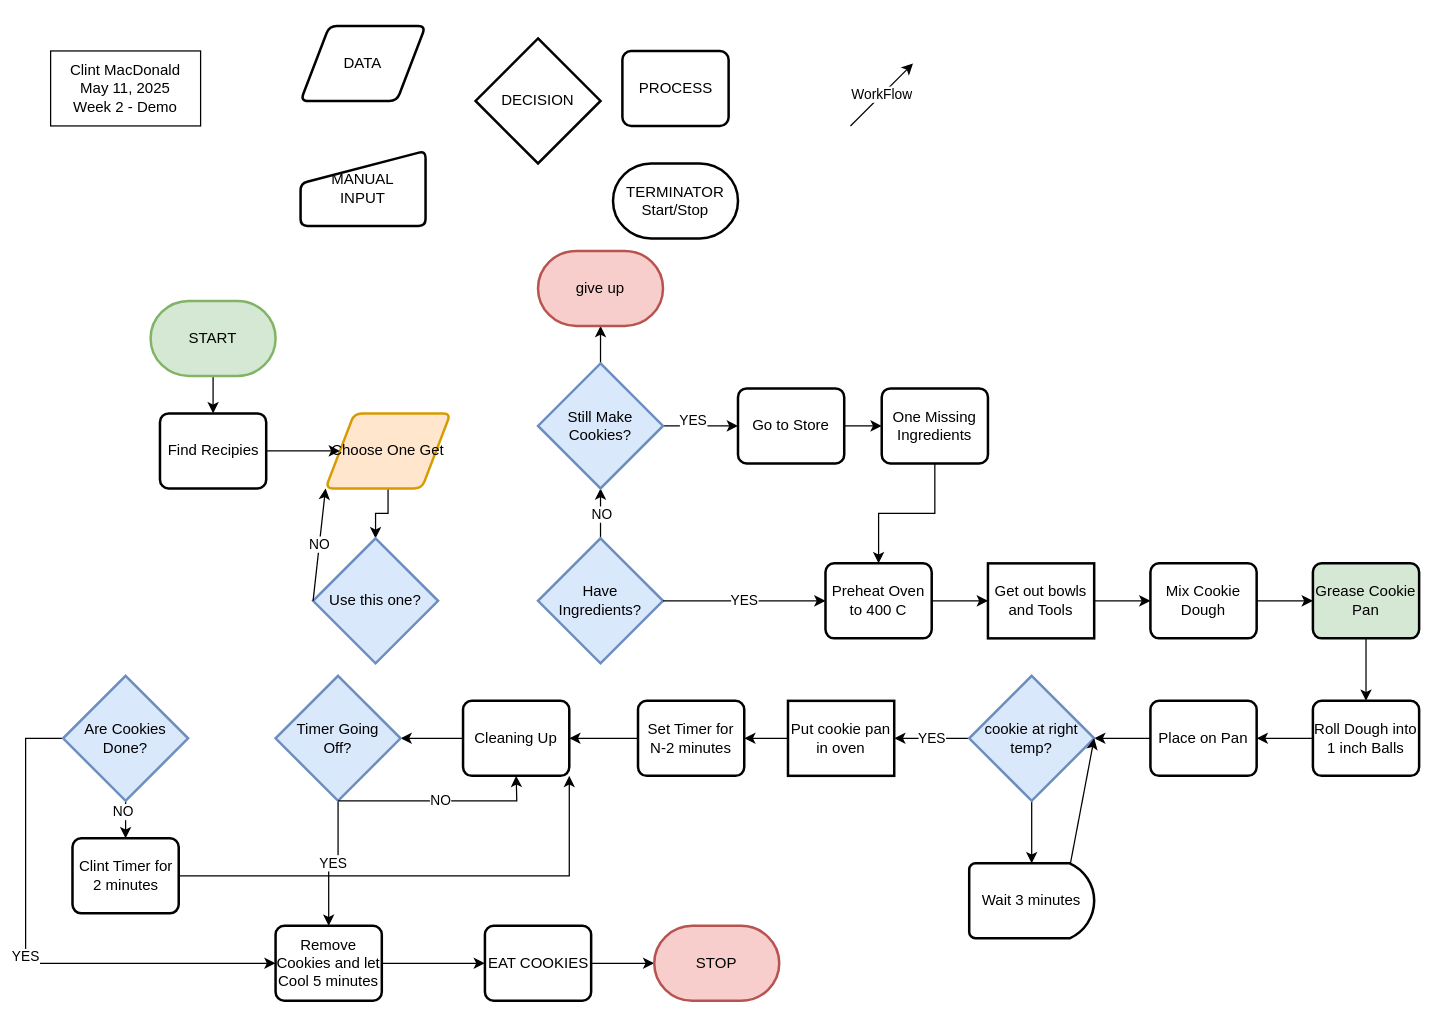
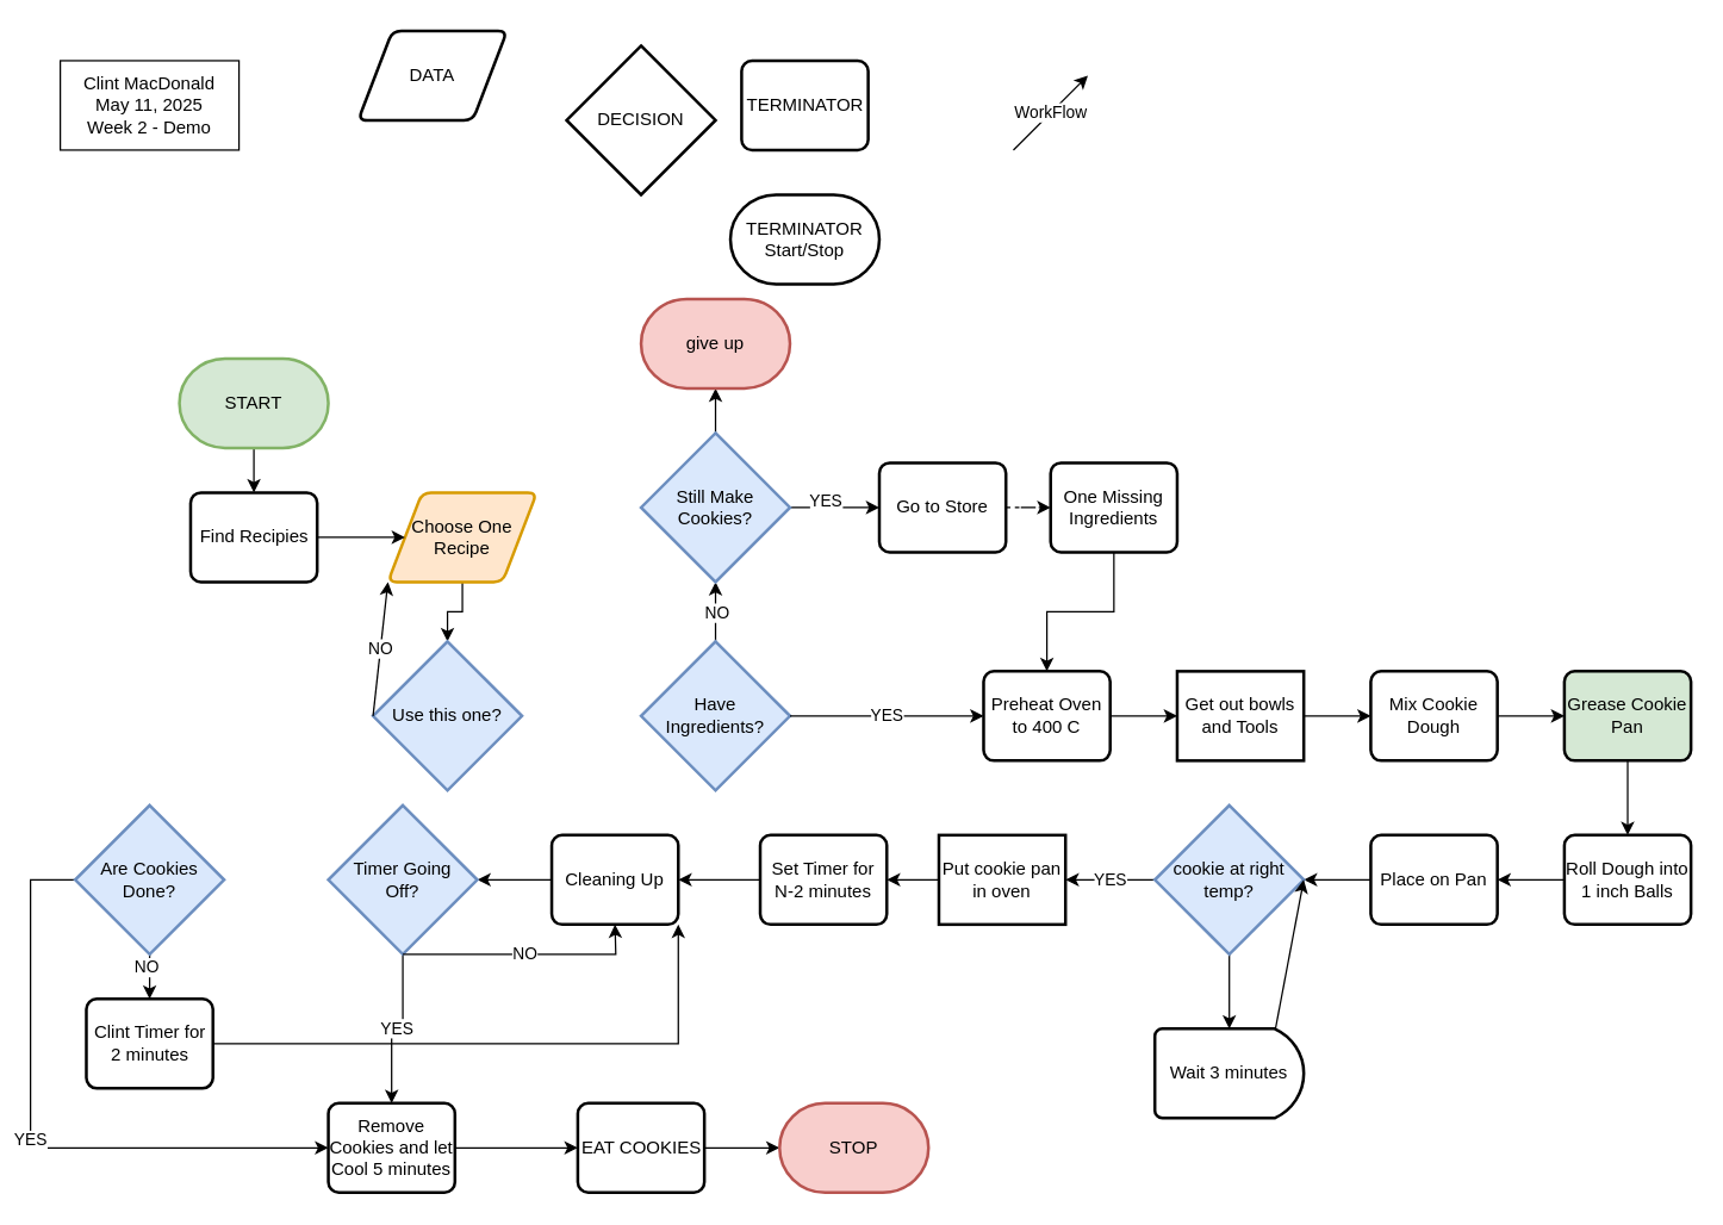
  <mxCell id="0" />
  <mxCell id="1" parent="0" />
  <mxCell id="2" value="Clint MacDonald&lt;div&gt;May 11, 2025&lt;/div&gt;&lt;div&gt;Week 2 - Demo&lt;/div&gt;" style="rounded=0;whiteSpace=wrap;html=1;" vertex="1" parent="1"><mxGeometry x="40" y="40" width="120" height="60" as="geometry" /></mxCell>
  <mxCell id="3" value="" style="edgeStyle=orthogonalEdgeStyle;rounded=0;orthogonalLoop=1;jettySize=auto;html=1;" edge="1" parent="1" source="4" target="16"><mxGeometry relative="1" as="geometry" /></mxCell>
- <mxCell id="4" value="Choose One Get" style="shape=parallelogram;html=1;strokeWidth=2;perimeter=parallelogramPerimeter;whiteSpace=wrap;rounded=1;arcSize=12;size=0.23;fillColor=#ffe6cc;strokeColor=#d79b00;" vertex="1" parent="1"><mxGeometry x="260" y="330" width="100" height="60" as="geometry" /></mxCell>
+ <mxCell id="4" value="Choose One Recipe" style="shape=parallelogram;html=1;strokeWidth=2;perimeter=parallelogramPerimeter;whiteSpace=wrap;rounded=1;arcSize=12;size=0.23;fillColor=#ffe6cc;strokeColor=#d79b00;" vertex="1" parent="1"><mxGeometry x="260" y="330" width="100" height="60" as="geometry" /></mxCell>
  <mxCell id="5" value="DECISION" style="strokeWidth=2;html=1;shape=mxgraph.flowchart.decision;whiteSpace=wrap;" vertex="1" parent="1"><mxGeometry x="380" y="30" width="100" height="100" as="geometry" /></mxCell>
  <mxCell id="6" value="" style="edgeStyle=orthogonalEdgeStyle;rounded=0;orthogonalLoop=1;jettySize=auto;html=1;" edge="1" parent="1" source="7" target="4"><mxGeometry relative="1" as="geometry" /></mxCell>
  <mxCell id="7" value="Find Recipies" style="rounded=1;whiteSpace=wrap;html=1;absoluteArcSize=1;arcSize=14;strokeWidth=2;" vertex="1" parent="1"><mxGeometry x="127.5" y="330" width="85" height="60" as="geometry" /></mxCell>
- <mxCell id="8" value="MANUAL&lt;div&gt;INPUT&lt;/div&gt;" style="html=1;strokeWidth=2;shape=manualInput;whiteSpace=wrap;rounded=1;size=26;arcSize=11;" vertex="1" parent="1"><mxGeometry x="240" y="120" width="100" height="60" as="geometry" /></mxCell>
  <mxCell id="9" value="TERMINATOR&lt;div&gt;Start/Stop&lt;/div&gt;" style="strokeWidth=2;html=1;shape=mxgraph.flowchart.terminator;whiteSpace=wrap;" vertex="1" parent="1"><mxGeometry x="490" y="130" width="100" height="60" as="geometry" /></mxCell>
  <mxCell id="10" value="WorkFlow" style="endArrow=classic;html=1;rounded=0;" edge="1" parent="1"><mxGeometry width="50" height="50" relative="1" as="geometry"><mxPoint x="680" y="100" as="sourcePoint" /><mxPoint x="730" y="50" as="targetPoint" /></mxGeometry></mxCell>
  <mxCell id="11" value="" style="edgeStyle=orthogonalEdgeStyle;rounded=0;orthogonalLoop=1;jettySize=auto;html=1;" edge="1" parent="1" source="12" target="7"><mxGeometry relative="1" as="geometry" /></mxCell>
  <mxCell id="12" value="START" style="strokeWidth=2;html=1;shape=mxgraph.flowchart.terminator;whiteSpace=wrap;fillColor=#d5e8d4;strokeColor=#82b366;" vertex="1" parent="1"><mxGeometry x="120" y="240" width="100" height="60" as="geometry" /></mxCell>
  <mxCell id="13" value="DATA" style="shape=parallelogram;html=1;strokeWidth=2;perimeter=parallelogramPerimeter;whiteSpace=wrap;rounded=1;arcSize=12;size=0.23;" vertex="1" parent="1"><mxGeometry x="240" y="20" width="100" height="60" as="geometry" /></mxCell>
- <mxCell id="14" value="PROCESS" style="rounded=1;whiteSpace=wrap;html=1;absoluteArcSize=1;arcSize=14;strokeWidth=2;" vertex="1" parent="1"><mxGeometry x="497.5" y="40" width="85" height="60" as="geometry" /></mxCell>
+ <mxCell id="14" value="TERMINATOR" style="rounded=1;whiteSpace=wrap;html=1;absoluteArcSize=1;arcSize=14;strokeWidth=2;" vertex="1" parent="1"><mxGeometry x="497.5" y="40" width="85" height="60" as="geometry" /></mxCell>
  <mxCell id="15" value="YES" style="edgeStyle=orthogonalEdgeStyle;rounded=0;orthogonalLoop=1;jettySize=auto;html=1;exitX=0;exitY=0.5;exitDx=0;exitDy=0;exitPerimeter=0;entryX=0;entryY=0.5;entryDx=0;entryDy=0;" edge="1" parent="1" source="54" target="58"><mxGeometry relative="1" as="geometry"><mxPoint x="190" y="980" as="sourcePoint" /><mxPoint x="260" y="980" as="targetPoint" /><Array as="points"><mxPoint x="20" y="590" /><mxPoint x="20" y="770" /></Array></mxGeometry></mxCell>
  <mxCell id="16" value="Use this one?" style="strokeWidth=2;html=1;shape=mxgraph.flowchart.decision;whiteSpace=wrap;fillColor=#dae8fc;strokeColor=#6c8ebf;" vertex="1" parent="1"><mxGeometry x="250" y="430" width="100" height="100" as="geometry" /></mxCell>
  <mxCell id="17" value="NO" style="endArrow=classic;html=1;rounded=0;exitX=0;exitY=0.5;exitDx=0;exitDy=0;exitPerimeter=0;entryX=0;entryY=1;entryDx=0;entryDy=0;" edge="1" parent="1" source="16" target="4"><mxGeometry width="50" height="50" relative="1" as="geometry"><mxPoint x="690" y="110" as="sourcePoint" /><mxPoint x="740" y="60" as="targetPoint" /></mxGeometry></mxCell>
  <mxCell id="18" value="" style="edgeStyle=orthogonalEdgeStyle;rounded=0;orthogonalLoop=1;jettySize=auto;html=1;" edge="1" parent="1" source="20" target="65"><mxGeometry relative="1" as="geometry" /></mxCell>
  <mxCell id="19" value="NO" style="edgeLabel;html=1;align=center;verticalAlign=middle;resizable=0;points=[];" vertex="1" connectable="0" parent="18"><mxGeometry x="0.022" relative="1" as="geometry"><mxPoint as="offset" /></mxGeometry></mxCell>
  <mxCell id="20" value="Have&lt;div&gt;Ingredients?&lt;/div&gt;" style="strokeWidth=2;html=1;shape=mxgraph.flowchart.decision;whiteSpace=wrap;fillColor=#dae8fc;strokeColor=#6c8ebf;" vertex="1" parent="1"><mxGeometry x="430" y="430" width="100" height="100" as="geometry" /></mxCell>
- <mxCell id="21" value="" style="edgeStyle=orthogonalEdgeStyle;rounded=0;orthogonalLoop=1;jettySize=auto;html=1;" edge="1" parent="1" source="22" target="24"><mxGeometry relative="1" as="geometry" /></mxCell>
+ <mxCell id="21" value="" style="edgeStyle=orthogonalEdgeStyle;rounded=0;orthogonalLoop=1;jettySize=auto;html=1;dashed=1;" edge="1" parent="1" source="22" target="24"><mxGeometry relative="1" as="geometry" /></mxCell>
  <mxCell id="22" value="Go to Store" style="rounded=1;whiteSpace=wrap;html=1;absoluteArcSize=1;arcSize=14;strokeWidth=2;" vertex="1" parent="1"><mxGeometry x="590" y="310" width="85" height="60" as="geometry" /></mxCell>
  <mxCell id="23" value="" style="edgeStyle=orthogonalEdgeStyle;rounded=0;orthogonalLoop=1;jettySize=auto;html=1;" edge="1" parent="1" source="24" target="26"><mxGeometry relative="1" as="geometry" /></mxCell>
  <mxCell id="24" value="One Missing Ingredients" style="rounded=1;whiteSpace=wrap;html=1;absoluteArcSize=1;arcSize=14;strokeWidth=2;" vertex="1" parent="1"><mxGeometry x="705" y="310" width="85" height="60" as="geometry" /></mxCell>
  <mxCell id="25" value="" style="edgeStyle=orthogonalEdgeStyle;rounded=0;orthogonalLoop=1;jettySize=auto;html=1;" edge="1" parent="1" source="26" target="37"><mxGeometry relative="1" as="geometry" /></mxCell>
  <mxCell id="26" value="Preheat Oven to 400 C" style="rounded=1;whiteSpace=wrap;html=1;absoluteArcSize=1;arcSize=14;strokeWidth=2;" vertex="1" parent="1"><mxGeometry x="660" y="450" width="85" height="60" as="geometry" /></mxCell>
  <mxCell id="27" value="YES" style="endArrow=classic;html=1;rounded=0;exitX=1;exitY=0.5;exitDx=0;exitDy=0;exitPerimeter=0;entryX=0;entryY=0.5;entryDx=0;entryDy=0;" edge="1" parent="1" source="20" target="26"><mxGeometry width="50" height="50" relative="1" as="geometry"><mxPoint x="690" y="110" as="sourcePoint" /><mxPoint x="740" y="60" as="targetPoint" /></mxGeometry></mxCell>
  <mxCell id="28" value="" style="edgeStyle=orthogonalEdgeStyle;rounded=0;orthogonalLoop=1;jettySize=auto;html=1;" edge="1" parent="1" source="29" target="31"><mxGeometry relative="1" as="geometry" /></mxCell>
  <mxCell id="29" value="Mix Cookie Dough" style="rounded=1;whiteSpace=wrap;html=1;absoluteArcSize=1;arcSize=14;strokeWidth=2;" vertex="1" parent="1"><mxGeometry x="920" y="450" width="85" height="60" as="geometry" /></mxCell>
  <mxCell id="30" value="" style="edgeStyle=orthogonalEdgeStyle;rounded=0;orthogonalLoop=1;jettySize=auto;html=1;" edge="1" parent="1" source="31" target="33"><mxGeometry relative="1" as="geometry" /></mxCell>
  <mxCell id="31" value="Grease Cookie Pan" style="rounded=1;whiteSpace=wrap;html=1;absoluteArcSize=1;arcSize=14;strokeWidth=2;fillColor=#d5e8d4;" vertex="1" parent="1"><mxGeometry x="1050" y="450" width="85" height="60" as="geometry" /></mxCell>
  <mxCell id="32" value="" style="edgeStyle=orthogonalEdgeStyle;rounded=0;orthogonalLoop=1;jettySize=auto;html=1;" edge="1" parent="1" source="33" target="35"><mxGeometry relative="1" as="geometry" /></mxCell>
  <mxCell id="33" value="Roll Dough into 1 inch Balls" style="rounded=1;whiteSpace=wrap;html=1;absoluteArcSize=1;arcSize=14;strokeWidth=2;" vertex="1" parent="1"><mxGeometry x="1050" y="560" width="85" height="60" as="geometry" /></mxCell>
  <mxCell id="34" value="" style="edgeStyle=orthogonalEdgeStyle;rounded=0;orthogonalLoop=1;jettySize=auto;html=1;" edge="1" parent="1" source="35" target="40"><mxGeometry relative="1" as="geometry" /></mxCell>
  <mxCell id="35" value="Place on Pan" style="rounded=1;whiteSpace=wrap;html=1;absoluteArcSize=1;arcSize=14;strokeWidth=2;" vertex="1" parent="1"><mxGeometry x="920" y="560" width="85" height="60" as="geometry" /></mxCell>
  <mxCell id="36" value="" style="edgeStyle=orthogonalEdgeStyle;rounded=0;orthogonalLoop=1;jettySize=auto;html=1;" edge="1" parent="1" source="37" target="29"><mxGeometry relative="1" as="geometry" /></mxCell>
  <mxCell id="37" value="Get out bowls and Tools" style="whiteSpace=wrap;html=1;absoluteArcSize=1;arcSize=14;strokeWidth=2;rounded=0;" vertex="1" parent="1"><mxGeometry x="790" y="450" width="85" height="60" as="geometry" /></mxCell>
  <mxCell id="38" value="YES" style="edgeStyle=orthogonalEdgeStyle;rounded=0;orthogonalLoop=1;jettySize=auto;html=1;" edge="1" parent="1" source="40" target="42"><mxGeometry relative="1" as="geometry" /></mxCell>
  <mxCell id="39" value="" style="edgeStyle=orthogonalEdgeStyle;rounded=0;orthogonalLoop=1;jettySize=auto;html=1;" edge="1" parent="1" source="40" target="43"><mxGeometry relative="1" as="geometry" /></mxCell>
  <mxCell id="40" value="cookie at right temp?" style="strokeWidth=2;html=1;shape=mxgraph.flowchart.decision;whiteSpace=wrap;fillColor=#dae8fc;strokeColor=#6c8ebf;" vertex="1" parent="1"><mxGeometry x="775" y="540" width="100" height="100" as="geometry" /></mxCell>
  <mxCell id="41" value="" style="edgeStyle=orthogonalEdgeStyle;rounded=0;orthogonalLoop=1;jettySize=auto;html=1;" edge="1" parent="1" source="42" target="46"><mxGeometry relative="1" as="geometry" /></mxCell>
  <mxCell id="42" value="Put cookie pan in oven" style="whiteSpace=wrap;html=1;absoluteArcSize=1;arcSize=14;strokeWidth=2;rounded=0;" vertex="1" parent="1"><mxGeometry x="630" y="560" width="85" height="60" as="geometry" /></mxCell>
  <mxCell id="43" value="Wait 3 minutes" style="strokeWidth=2;html=1;shape=mxgraph.flowchart.delay;whiteSpace=wrap;" vertex="1" parent="1"><mxGeometry x="775" y="690" width="100" height="60" as="geometry" /></mxCell>
  <mxCell id="44" value="" style="endArrow=classic;html=1;rounded=0;exitX=0.81;exitY=0;exitDx=0;exitDy=0;exitPerimeter=0;entryX=1;entryY=0.5;entryDx=0;entryDy=0;entryPerimeter=0;" edge="1" parent="1" source="43" target="40"><mxGeometry width="50" height="50" relative="1" as="geometry"><mxPoint x="840" y="670" as="sourcePoint" /><mxPoint x="890" y="620" as="targetPoint" /></mxGeometry></mxCell>
  <mxCell id="45" value="" style="edgeStyle=orthogonalEdgeStyle;rounded=0;orthogonalLoop=1;jettySize=auto;html=1;" edge="1" parent="1" source="46" target="48"><mxGeometry relative="1" as="geometry" /></mxCell>
  <mxCell id="46" value="Set Timer for N-2 minutes" style="rounded=1;whiteSpace=wrap;html=1;absoluteArcSize=1;arcSize=14;strokeWidth=2;" vertex="1" parent="1"><mxGeometry x="510" y="560" width="85" height="60" as="geometry" /></mxCell>
  <mxCell id="47" value="" style="edgeStyle=orthogonalEdgeStyle;rounded=0;orthogonalLoop=1;jettySize=auto;html=1;" edge="1" parent="1" source="48" target="50"><mxGeometry relative="1" as="geometry" /></mxCell>
  <mxCell id="48" value="Cleaning Up" style="rounded=1;whiteSpace=wrap;html=1;absoluteArcSize=1;arcSize=14;strokeWidth=2;" vertex="1" parent="1"><mxGeometry x="370" y="560" width="85" height="60" as="geometry" /></mxCell>
  <mxCell id="49" value="YES" style="edgeStyle=orthogonalEdgeStyle;rounded=0;orthogonalLoop=1;jettySize=auto;html=1;" edge="1" parent="1" source="50" target="58"><mxGeometry relative="1" as="geometry" /></mxCell>
  <mxCell id="50" value="Timer Going&lt;div&gt;Off?&lt;/div&gt;" style="strokeWidth=2;html=1;shape=mxgraph.flowchart.decision;whiteSpace=wrap;fillColor=#dae8fc;strokeColor=#6c8ebf;" vertex="1" parent="1"><mxGeometry x="220" y="540" width="100" height="100" as="geometry" /></mxCell>
  <mxCell id="51" value="NO" style="endArrow=classic;html=1;rounded=0;exitX=0.5;exitY=1;exitDx=0;exitDy=0;exitPerimeter=0;entryX=0.5;entryY=1;entryDx=0;entryDy=0;" edge="1" parent="1" source="50" target="48"><mxGeometry width="50" height="50" relative="1" as="geometry"><mxPoint x="866" y="700" as="sourcePoint" /><mxPoint x="885" y="600" as="targetPoint" /><Array as="points"><mxPoint x="413" y="640" /></Array></mxGeometry></mxCell>
  <mxCell id="52" value="" style="edgeStyle=orthogonalEdgeStyle;rounded=0;orthogonalLoop=1;jettySize=auto;html=1;" edge="1" parent="1" source="54" target="56"><mxGeometry relative="1" as="geometry" /></mxCell>
  <mxCell id="53" value="NO" style="edgeLabel;html=1;align=center;verticalAlign=middle;resizable=0;points=[];" vertex="1" connectable="0" parent="52"><mxGeometry x="-0.689" y="-3" relative="1" as="geometry"><mxPoint as="offset" /></mxGeometry></mxCell>
  <mxCell id="54" value="Are Cookies Done?" style="strokeWidth=2;html=1;shape=mxgraph.flowchart.decision;whiteSpace=wrap;fillColor=#dae8fc;strokeColor=#6c8ebf;" vertex="1" parent="1"><mxGeometry x="50" y="540" width="100" height="100" as="geometry" /></mxCell>
  <mxCell id="55" value="" style="edgeStyle=orthogonalEdgeStyle;rounded=0;orthogonalLoop=1;jettySize=auto;html=1;entryX=1;entryY=1;entryDx=0;entryDy=0;" edge="1" parent="1" source="56" target="48"><mxGeometry relative="1" as="geometry"><mxPoint x="222.5" y="700" as="targetPoint" /></mxGeometry></mxCell>
  <mxCell id="56" value="Clint Timer for 2 minutes" style="rounded=1;whiteSpace=wrap;html=1;absoluteArcSize=1;arcSize=14;strokeWidth=2;" vertex="1" parent="1"><mxGeometry x="57.5" y="670" width="85" height="60" as="geometry" /></mxCell>
  <mxCell id="57" value="" style="edgeStyle=orthogonalEdgeStyle;rounded=0;orthogonalLoop=1;jettySize=auto;html=1;" edge="1" parent="1" source="58" target="60"><mxGeometry relative="1" as="geometry" /></mxCell>
  <mxCell id="58" value="Remove Cookies and let Cool 5 minutes" style="rounded=1;whiteSpace=wrap;html=1;absoluteArcSize=1;arcSize=14;strokeWidth=2;" vertex="1" parent="1"><mxGeometry x="220" y="740" width="85" height="60" as="geometry" /></mxCell>
  <mxCell id="59" value="" style="edgeStyle=orthogonalEdgeStyle;rounded=0;orthogonalLoop=1;jettySize=auto;html=1;" edge="1" parent="1" source="60" target="61"><mxGeometry relative="1" as="geometry" /></mxCell>
  <mxCell id="60" value="EAT COOKIES" style="rounded=1;whiteSpace=wrap;html=1;absoluteArcSize=1;arcSize=14;strokeWidth=2;" vertex="1" parent="1"><mxGeometry x="387.5" y="740" width="85" height="60" as="geometry" /></mxCell>
  <mxCell id="61" value="STOP" style="strokeWidth=2;html=1;shape=mxgraph.flowchart.terminator;whiteSpace=wrap;fillColor=#f8cecc;strokeColor=#b85450;" vertex="1" parent="1"><mxGeometry x="523" y="740" width="100" height="60" as="geometry" /></mxCell>
  <mxCell id="62" value="" style="edgeStyle=orthogonalEdgeStyle;rounded=0;orthogonalLoop=1;jettySize=auto;html=1;" edge="1" parent="1" source="65" target="22"><mxGeometry relative="1" as="geometry" /></mxCell>
  <mxCell id="63" value="YES" style="edgeLabel;html=1;align=center;verticalAlign=middle;resizable=0;points=[];" vertex="1" connectable="0" parent="62"><mxGeometry x="-0.2" y="3" relative="1" as="geometry"><mxPoint x="-1" y="-2" as="offset" /></mxGeometry></mxCell>
  <mxCell id="64" value="" style="edgeStyle=orthogonalEdgeStyle;rounded=0;orthogonalLoop=1;jettySize=auto;html=1;" edge="1" parent="1" source="65" target="66"><mxGeometry relative="1" as="geometry" /></mxCell>
  <mxCell id="65" value="Still Make Cookies?" style="strokeWidth=2;html=1;shape=mxgraph.flowchart.decision;whiteSpace=wrap;fillColor=#dae8fc;strokeColor=#6c8ebf;" vertex="1" parent="1"><mxGeometry x="430" y="290" width="100" height="100" as="geometry" /></mxCell>
  <mxCell id="66" value="give up" style="strokeWidth=2;html=1;shape=mxgraph.flowchart.terminator;whiteSpace=wrap;fillColor=#f8cecc;strokeColor=#b85450;" vertex="1" parent="1"><mxGeometry x="430" y="200" width="100" height="60" as="geometry" /></mxCell>
